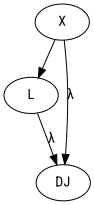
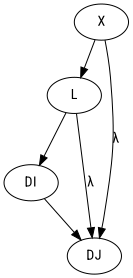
  digraph {
    fontname="Roboto Condensed"
    node [fontname="Roboto Condensed" group=a]
    edge [fontname="Roboto Condensed"]
    L
+   DI
    DJ
    X
+   L -> DI
    L -> DJ [label="λ"]
+   DI -> DJ
    X -> L
    X -> DJ [label="λ"]
  }
